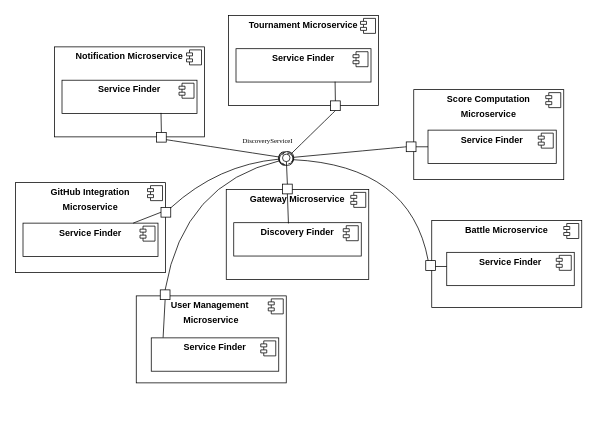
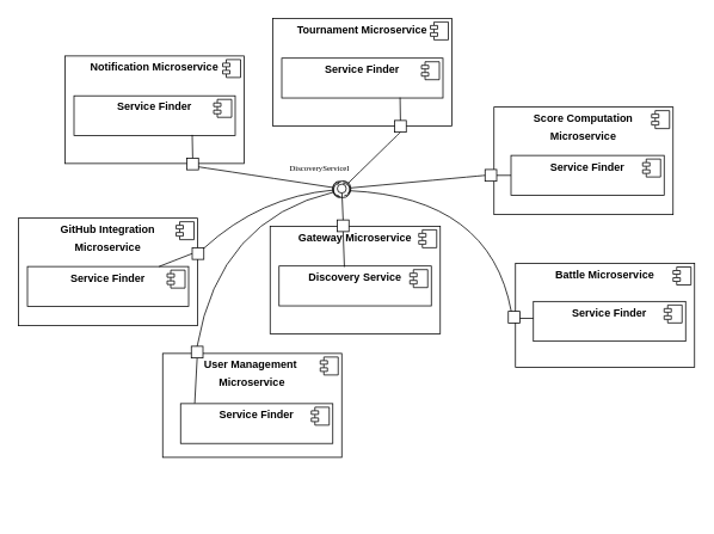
  <mxCell id="0" />
  <mxCell id="1" parent="0" />
  <mxCell id="2" value="" style="group" parent="1" vertex="1" connectable="0"><mxGeometry x="301" y="252" width="190" height="120" as="geometry" /></mxCell>
  <mxCell id="3" value="&lt;p style=&quot;margin:0px;margin-top:6px;text-align:center;&quot;&gt;&lt;b&gt;Gateway Microservice&lt;/b&gt;&lt;/p&gt;&lt;p style=&quot;margin:0px;margin-top:6px;text-align:center;&quot;&gt;&lt;b&gt;&lt;br&gt;&lt;/b&gt;&lt;/p&gt;" style="align=left;overflow=fill;html=1;dropTarget=0;whiteSpace=wrap;" parent="2" vertex="1"><mxGeometry width="190" height="120" as="geometry" /></mxCell>
  <mxCell id="4" value="" style="shape=component;jettyWidth=8;jettyHeight=4;" parent="3" vertex="1"><mxGeometry x="1" width="20" height="20" relative="1" as="geometry"><mxPoint x="-24" y="4" as="offset" /></mxGeometry></mxCell>
- <mxCell id="5" value="&lt;p style=&quot;margin:0px;margin-top:6px;text-align:center;&quot;&gt;&lt;b&gt;Discovery Finder&lt;/b&gt;&lt;/p&gt;" style="align=left;overflow=fill;html=1;dropTarget=0;whiteSpace=wrap;" parent="2" vertex="1"><mxGeometry x="10" y="44.444" width="170" height="44.444" as="geometry" /></mxCell>
+ <mxCell id="5" value="&lt;p style=&quot;margin:0px;margin-top:6px;text-align:center;&quot;&gt;&lt;b&gt;Discovery Service&lt;/b&gt;&lt;/p&gt;" style="align=left;overflow=fill;html=1;dropTarget=0;whiteSpace=wrap;" parent="2" vertex="1"><mxGeometry x="10" y="44.444" width="170" height="44.444" as="geometry" /></mxCell>
  <mxCell id="6" value="" style="shape=component;jettyWidth=8;jettyHeight=4;" parent="5" vertex="1"><mxGeometry x="1" width="20" height="20" relative="1" as="geometry"><mxPoint x="-24" y="4" as="offset" /></mxGeometry></mxCell>
  <mxCell id="7" value="" style="group" parent="1" vertex="1" connectable="0"><mxGeometry x="72" y="62" width="200" height="127" as="geometry" /></mxCell>
  <mxCell id="8" value="&lt;p style=&quot;margin:0px;margin-top:6px;text-align:center;&quot;&gt;&lt;b&gt;Notification Microservice&lt;/b&gt;&lt;/p&gt;" style="align=left;overflow=fill;html=1;dropTarget=0;whiteSpace=wrap;" parent="7" vertex="1"><mxGeometry width="200" height="120" as="geometry" /></mxCell>
  <mxCell id="9" value="" style="shape=component;jettyWidth=8;jettyHeight=4;" parent="8" vertex="1"><mxGeometry x="1" width="20" height="20" relative="1" as="geometry"><mxPoint x="-24" y="4" as="offset" /></mxGeometry></mxCell>
  <mxCell id="10" value="&lt;p style=&quot;margin:0px;margin-top:6px;text-align:center;&quot;&gt;&lt;b&gt;Service Finder&lt;/b&gt;&lt;/p&gt;" style="align=left;overflow=fill;html=1;dropTarget=0;whiteSpace=wrap;" parent="7" vertex="1"><mxGeometry x="10" y="44.44" width="180" height="44.44" as="geometry" /></mxCell>
  <mxCell id="11" value="" style="shape=component;jettyWidth=8;jettyHeight=4;" parent="10" vertex="1"><mxGeometry x="1" width="20" height="20" relative="1" as="geometry"><mxPoint x="-24" y="4" as="offset" /></mxGeometry></mxCell>
  <mxCell id="12" value="" style="whiteSpace=wrap;html=1;aspect=fixed;" parent="7" vertex="1"><mxGeometry x="136" y="114" width="13" height="13" as="geometry" /></mxCell>
  <mxCell id="13" value="" style="endArrow=none;html=1;rounded=0;exitX=0.5;exitY=0;exitDx=0;exitDy=0;" parent="1" source="12" edge="1"><mxGeometry width="50" height="50" relative="1" as="geometry"><mxPoint x="214" y="155" as="sourcePoint" /><mxPoint x="214" y="150" as="targetPoint" /></mxGeometry></mxCell>
  <mxCell id="14" value="" style="whiteSpace=wrap;html=1;aspect=fixed;" parent="1" vertex="1"><mxGeometry x="376" y="245" width="13" height="13" as="geometry" /></mxCell>
  <mxCell id="15" value="" style="endArrow=none;html=1;rounded=0;entryX=0.5;entryY=1;entryDx=0;entryDy=0;exitX=0.429;exitY=0.021;exitDx=0;exitDy=0;exitPerimeter=0;" parent="1" source="5" target="14" edge="1"><mxGeometry width="50" height="50" relative="1" as="geometry"><mxPoint x="393" y="296" as="sourcePoint" /><mxPoint x="417.5" y="264" as="targetPoint" /></mxGeometry></mxCell>
  <mxCell id="16" value="" style="group" parent="1" vertex="1" connectable="0"><mxGeometry x="304" y="20" width="200" height="127" as="geometry" /></mxCell>
  <mxCell id="17" value="&lt;p style=&quot;margin:0px;margin-top:6px;text-align:center;&quot;&gt;&lt;b&gt;Tournament Microservice&lt;/b&gt;&lt;/p&gt;" style="align=left;overflow=fill;html=1;dropTarget=0;whiteSpace=wrap;" parent="16" vertex="1"><mxGeometry width="200" height="120" as="geometry" /></mxCell>
  <mxCell id="18" value="" style="shape=component;jettyWidth=8;jettyHeight=4;" parent="17" vertex="1"><mxGeometry x="1" width="20" height="20" relative="1" as="geometry"><mxPoint x="-24" y="4" as="offset" /></mxGeometry></mxCell>
  <mxCell id="19" value="&lt;p style=&quot;margin:0px;margin-top:6px;text-align:center;&quot;&gt;&lt;b style=&quot;border-color: var(--border-color);&quot;&gt;Service Finder&lt;/b&gt;&lt;br&gt;&lt;/p&gt;" style="align=left;overflow=fill;html=1;dropTarget=0;whiteSpace=wrap;" parent="16" vertex="1"><mxGeometry x="10" y="44.44" width="180" height="44.44" as="geometry" /></mxCell>
  <mxCell id="20" value="" style="shape=component;jettyWidth=8;jettyHeight=4;" parent="19" vertex="1"><mxGeometry x="1" width="20" height="20" relative="1" as="geometry"><mxPoint x="-24" y="4" as="offset" /></mxGeometry></mxCell>
  <mxCell id="21" value="" style="whiteSpace=wrap;html=1;aspect=fixed;" parent="16" vertex="1"><mxGeometry x="136" y="114" width="13" height="13" as="geometry" /></mxCell>
  <mxCell id="22" value="" style="endArrow=none;html=1;rounded=0;exitX=0.5;exitY=0;exitDx=0;exitDy=0;entryX=0.734;entryY=0.989;entryDx=0;entryDy=0;entryPerimeter=0;" parent="16" source="21" target="19" edge="1"><mxGeometry width="50" height="50" relative="1" as="geometry"><mxPoint x="340" y="119" as="sourcePoint" /><mxPoint x="340" y="114" as="targetPoint" /></mxGeometry></mxCell>
  <mxCell id="23" value="" style="ellipse;whiteSpace=wrap;html=1;align=center;aspect=fixed;fillColor=none;strokeColor=none;resizable=0;perimeter=centerPerimeter;rotatable=0;allowArrows=0;points=[];outlineConnect=1;" parent="1" vertex="1"><mxGeometry x="557" y="195" width="10" height="10" as="geometry" /></mxCell>
  <mxCell id="24" value="" style="group" parent="1" vertex="1" connectable="0"><mxGeometry x="575" y="291.5" width="200" height="127" as="geometry" /></mxCell>
  <mxCell id="25" value="&lt;p style=&quot;margin:0px;margin-top:6px;text-align:center;&quot;&gt;&lt;b&gt;Battle Microservice&lt;/b&gt;&lt;/p&gt;" style="align=left;overflow=fill;html=1;dropTarget=0;whiteSpace=wrap;" parent="24" vertex="1"><mxGeometry y="2" width="200" height="116" as="geometry" /></mxCell>
  <mxCell id="26" value="" style="shape=component;jettyWidth=8;jettyHeight=4;" parent="25" vertex="1"><mxGeometry x="1" width="20" height="20" relative="1" as="geometry"><mxPoint x="-24" y="4" as="offset" /></mxGeometry></mxCell>
  <mxCell id="27" value="&lt;p style=&quot;margin:0px;margin-top:6px;text-align:center;&quot;&gt;&lt;b style=&quot;border-color: var(--border-color);&quot;&gt;Service Finder&lt;/b&gt;&lt;br&gt;&lt;/p&gt;" style="align=left;overflow=fill;html=1;dropTarget=0;whiteSpace=wrap;" parent="24" vertex="1"><mxGeometry x="20" y="44.44" width="170" height="44.44" as="geometry" /></mxCell>
  <mxCell id="28" value="" style="shape=component;jettyWidth=8;jettyHeight=4;" parent="27" vertex="1"><mxGeometry x="1" width="20" height="20" relative="1" as="geometry"><mxPoint x="-24" y="4" as="offset" /></mxGeometry></mxCell>
  <mxCell id="29" value="" style="endArrow=none;html=1;rounded=0;entryX=0;entryY=0.5;entryDx=0;entryDy=0;exitX=1;exitY=0.5;exitDx=0;exitDy=0;" parent="24" edge="1"><mxGeometry width="50" height="50" relative="1" as="geometry"><mxPoint x="4" y="63.33" as="sourcePoint" /><mxPoint x="20" y="63.33" as="targetPoint" /></mxGeometry></mxCell>
  <mxCell id="30" value="" style="ellipse;whiteSpace=wrap;html=1;align=center;aspect=fixed;fillColor=none;strokeColor=none;resizable=0;perimeter=centerPerimeter;rotatable=0;allowArrows=0;points=[];outlineConnect=1;" parent="1" vertex="1"><mxGeometry x="230" y="382" width="10" height="10" as="geometry" /></mxCell>
  <mxCell id="31" value="" style="group" parent="1" vertex="1" connectable="0"><mxGeometry x="551" y="119" width="200" height="127" as="geometry" /></mxCell>
  <mxCell id="32" value="&lt;p style=&quot;margin:0px;margin-top:6px;text-align:center;&quot;&gt;&lt;b&gt;Score Computation&lt;/b&gt;&lt;/p&gt;&lt;p style=&quot;margin:0px;margin-top:6px;text-align:center;&quot;&gt;&lt;b&gt;Microservice&lt;/b&gt;&lt;/p&gt;" style="align=left;overflow=fill;html=1;dropTarget=0;whiteSpace=wrap;" parent="31" vertex="1"><mxGeometry width="200" height="120" as="geometry" /></mxCell>
  <mxCell id="33" value="" style="shape=component;jettyWidth=8;jettyHeight=4;" parent="32" vertex="1"><mxGeometry x="1" width="20" height="20" relative="1" as="geometry"><mxPoint x="-24" y="4" as="offset" /></mxGeometry></mxCell>
  <mxCell id="34" value="&lt;p style=&quot;margin:0px;margin-top:6px;text-align:center;&quot;&gt;&lt;b style=&quot;border-color: var(--border-color);&quot;&gt;Service Finder&lt;/b&gt;&lt;br&gt;&lt;/p&gt;" style="align=left;overflow=fill;html=1;dropTarget=0;whiteSpace=wrap;" parent="31" vertex="1"><mxGeometry x="19" y="54" width="171" height="44.44" as="geometry" /></mxCell>
  <mxCell id="35" value="" style="shape=component;jettyWidth=8;jettyHeight=4;" parent="34" vertex="1"><mxGeometry x="1" width="20" height="20" relative="1" as="geometry"><mxPoint x="-24" y="4" as="offset" /></mxGeometry></mxCell>
  <mxCell id="36" value="" style="ellipse;whiteSpace=wrap;html=1;align=center;aspect=fixed;fillColor=none;strokeColor=none;resizable=0;perimeter=centerPerimeter;rotatable=0;allowArrows=0;points=[];outlineConnect=1;" parent="1" vertex="1"><mxGeometry x="469" y="534" width="10" height="10" as="geometry" /></mxCell>
  <mxCell id="37" value="" style="ellipse;whiteSpace=wrap;html=1;align=center;aspect=fixed;fillColor=none;strokeColor=none;resizable=0;perimeter=centerPerimeter;rotatable=0;allowArrows=0;points=[];outlineConnect=1;" parent="1" vertex="1"><mxGeometry x="266" y="317" width="10" height="10" as="geometry" /></mxCell>
  <mxCell id="38" value="" style="ellipse;whiteSpace=wrap;html=1;align=center;aspect=fixed;fillColor=none;strokeColor=none;resizable=0;perimeter=centerPerimeter;rotatable=0;allowArrows=0;points=[];outlineConnect=1;" parent="1" vertex="1"><mxGeometry x="487" y="254" width="10" height="10" as="geometry" /></mxCell>
  <mxCell id="39" value="" style="group" parent="1" vertex="1" connectable="0"><mxGeometry x="20" y="243" width="207" height="127" as="geometry" /></mxCell>
  <mxCell id="40" value="&lt;p style=&quot;margin:0px;margin-top:6px;text-align:center;&quot;&gt;&lt;b&gt;GitHub Integration&lt;/b&gt;&lt;/p&gt;&lt;p style=&quot;margin:0px;margin-top:6px;text-align:center;&quot;&gt;&lt;b&gt;Microservice&lt;/b&gt;&lt;/p&gt;" style="align=left;overflow=fill;html=1;dropTarget=0;whiteSpace=wrap;" parent="39" vertex="1"><mxGeometry width="200" height="120" as="geometry" /></mxCell>
  <mxCell id="41" value="" style="shape=component;jettyWidth=8;jettyHeight=4;" parent="40" vertex="1"><mxGeometry x="1" width="20" height="20" relative="1" as="geometry"><mxPoint x="-24" y="4" as="offset" /></mxGeometry></mxCell>
  <mxCell id="42" value="&lt;p style=&quot;margin:0px;margin-top:6px;text-align:center;&quot;&gt;&lt;b&gt;Service Finder&lt;/b&gt;&lt;/p&gt;" style="align=left;overflow=fill;html=1;dropTarget=0;whiteSpace=wrap;" parent="39" vertex="1"><mxGeometry x="10" y="54" width="180" height="44.44" as="geometry" /></mxCell>
  <mxCell id="43" value="" style="shape=component;jettyWidth=8;jettyHeight=4;" parent="42" vertex="1"><mxGeometry x="1" width="20" height="20" relative="1" as="geometry"><mxPoint x="-24" y="4" as="offset" /></mxGeometry></mxCell>
  <mxCell id="44" value="" style="whiteSpace=wrap;html=1;aspect=fixed;" parent="39" vertex="1"><mxGeometry x="194" y="33" width="13" height="13" as="geometry" /></mxCell>
  <mxCell id="45" value="" style="endArrow=none;html=1;rounded=0;entryX=0;entryY=0.5;entryDx=0;entryDy=0;" parent="39" source="42" target="44" edge="1"><mxGeometry width="50" height="50" relative="1" as="geometry"><mxPoint x="221" y="35" as="sourcePoint" /><mxPoint x="220" y="9" as="targetPoint" /></mxGeometry></mxCell>
  <mxCell id="46" value="" style="ellipse;whiteSpace=wrap;html=1;align=center;aspect=fixed;fillColor=none;strokeColor=none;resizable=0;perimeter=centerPerimeter;rotatable=0;allowArrows=0;points=[];outlineConnect=1;" parent="1" vertex="1"><mxGeometry x="175" y="189" width="10" height="10" as="geometry" /></mxCell>
  <mxCell id="47" value="" style="ellipse;whiteSpace=wrap;html=1;align=center;aspect=fixed;fillColor=none;strokeColor=none;resizable=0;perimeter=centerPerimeter;rotatable=0;allowArrows=0;points=[];outlineConnect=1;" parent="1" vertex="1"><mxGeometry x="327" y="162" width="10" height="10" as="geometry" /></mxCell>
  <mxCell id="48" value="" style="ellipse;whiteSpace=wrap;html=1;align=center;aspect=fixed;fillColor=none;strokeColor=none;resizable=0;perimeter=centerPerimeter;rotatable=0;allowArrows=0;points=[];outlineConnect=1;" parent="1" vertex="1"><mxGeometry x="467" y="289" width="10" height="10" as="geometry" /></mxCell>
  <mxCell id="49" value="" style="ellipse;whiteSpace=wrap;html=1;align=center;aspect=fixed;fillColor=none;strokeColor=none;resizable=0;perimeter=centerPerimeter;rotatable=0;allowArrows=0;points=[];outlineConnect=1;" parent="1" vertex="1"><mxGeometry x="267" y="233" width="10" height="10" as="geometry" /></mxCell>
  <mxCell id="50" value="" style="ellipse;whiteSpace=wrap;html=1;align=center;aspect=fixed;fillColor=none;strokeColor=none;resizable=0;perimeter=centerPerimeter;rotatable=0;allowArrows=0;points=[];outlineConnect=1;" parent="1" vertex="1"><mxGeometry x="396" y="350" width="10" height="10" as="geometry" /></mxCell>
  <mxCell id="51" value="" style="ellipse;whiteSpace=wrap;html=1;align=center;aspect=fixed;fillColor=none;strokeColor=none;resizable=0;perimeter=centerPerimeter;rotatable=0;allowArrows=0;points=[];outlineConnect=1;" parent="1" vertex="1"><mxGeometry x="376" y="224" width="10" height="10" as="geometry" /></mxCell>
  <mxCell id="52" value="" style="ellipse;whiteSpace=wrap;html=1;align=center;aspect=fixed;fillColor=none;strokeColor=none;resizable=0;perimeter=centerPerimeter;rotatable=0;allowArrows=0;points=[];outlineConnect=1;" parent="1" vertex="1"><mxGeometry x="376" y="224" width="10" height="10" as="geometry" /></mxCell>
  <mxCell id="53" value="" style="ellipse;whiteSpace=wrap;html=1;align=center;aspect=fixed;fillColor=none;strokeColor=none;resizable=0;perimeter=centerPerimeter;rotatable=0;allowArrows=0;points=[];outlineConnect=1;" parent="1" vertex="1"><mxGeometry x="411" y="255" width="10" height="10" as="geometry" /></mxCell>
  <mxCell id="54" value="" style="ellipse;whiteSpace=wrap;html=1;align=center;aspect=fixed;fillColor=none;strokeColor=none;resizable=0;perimeter=centerPerimeter;rotatable=0;allowArrows=0;points=[];outlineConnect=1;" parent="1" vertex="1"><mxGeometry x="500" y="564" width="10" height="10" as="geometry" /></mxCell>
  <mxCell id="55" value="" style="ellipse;whiteSpace=wrap;html=1;align=center;aspect=fixed;fillColor=none;strokeColor=none;resizable=0;perimeter=centerPerimeter;rotatable=0;allowArrows=0;points=[];outlineConnect=1;" parent="1" vertex="1"><mxGeometry x="201" y="347" width="10" height="10" as="geometry" /></mxCell>
  <mxCell id="56" value="" style="ellipse;whiteSpace=wrap;html=1;align=center;aspect=fixed;fillColor=none;strokeColor=none;resizable=0;perimeter=centerPerimeter;rotatable=0;allowArrows=0;points=[];outlineConnect=1;" parent="1" vertex="1"><mxGeometry x="286" y="245" width="10" height="10" as="geometry" /></mxCell>
  <mxCell id="57" value="" style="ellipse;whiteSpace=wrap;html=1;align=center;aspect=fixed;fillColor=none;strokeColor=none;resizable=0;perimeter=centerPerimeter;rotatable=0;allowArrows=0;points=[];outlineConnect=1;" parent="1" vertex="1"><mxGeometry x="382" y="314" width="10" height="10" as="geometry" /></mxCell>
  <mxCell id="58" value="" style="rounded=0;orthogonalLoop=1;jettySize=auto;html=1;endArrow=oval;endFill=0;sketch=0;sourcePerimeterSpacing=0;targetPerimeterSpacing=0;endSize=10;exitX=0.5;exitY=0;exitDx=0;exitDy=0;" parent="1" source="14" edge="1"><mxGeometry relative="1" as="geometry"><mxPoint x="360" y="303" as="sourcePoint" /><mxPoint x="381" y="210" as="targetPoint" /></mxGeometry></mxCell>
  <mxCell id="59" value="" style="ellipse;whiteSpace=wrap;html=1;align=center;aspect=fixed;fillColor=none;strokeColor=none;resizable=0;perimeter=centerPerimeter;rotatable=0;allowArrows=0;points=[];outlineConnect=1;" parent="1" vertex="1"><mxGeometry x="375" y="298" width="10" height="10" as="geometry" /></mxCell>
  <mxCell id="60" value="" style="rounded=0;orthogonalLoop=1;jettySize=auto;html=1;endArrow=halfCircle;endFill=0;endSize=6;strokeWidth=1;sketch=0;fontSize=12;curved=1;exitX=0.5;exitY=1;exitDx=0;exitDy=0;" parent="1" source="21" edge="1"><mxGeometry relative="1" as="geometry"><mxPoint x="373" y="289" as="sourcePoint" /><mxPoint x="382" y="210" as="targetPoint" /></mxGeometry></mxCell>
  <mxCell id="61" value="" style="ellipse;whiteSpace=wrap;html=1;align=center;aspect=fixed;fillColor=none;strokeColor=none;resizable=0;perimeter=centerPerimeter;rotatable=0;allowArrows=0;points=[];outlineConnect=1;" parent="1" vertex="1"><mxGeometry x="348" y="284" width="10" height="10" as="geometry" /></mxCell>
  <mxCell id="62" value="" style="rounded=0;orthogonalLoop=1;jettySize=auto;html=1;endArrow=halfCircle;endFill=0;endSize=6;strokeWidth=1;sketch=0;fontSize=12;curved=1;exitX=1;exitY=0.75;exitDx=0;exitDy=0;" parent="1" source="12" edge="1"><mxGeometry relative="1" as="geometry"><mxPoint x="430" y="270" as="sourcePoint" /><mxPoint x="379" y="210" as="targetPoint" /></mxGeometry></mxCell>
  <mxCell id="63" value="" style="ellipse;whiteSpace=wrap;html=1;align=center;aspect=fixed;fillColor=none;strokeColor=none;resizable=0;perimeter=centerPerimeter;rotatable=0;allowArrows=0;points=[];outlineConnect=1;" parent="1" vertex="1"><mxGeometry x="405" y="265" width="10" height="10" as="geometry" /></mxCell>
  <mxCell id="64" value="" style="whiteSpace=wrap;html=1;aspect=fixed;" parent="1" vertex="1"><mxGeometry x="541" y="188.72" width="13" height="13" as="geometry" /></mxCell>
  <mxCell id="65" value="" style="endArrow=none;html=1;rounded=0;entryX=0;entryY=0.5;entryDx=0;entryDy=0;exitX=1;exitY=0.5;exitDx=0;exitDy=0;" parent="1" source="64" target="34" edge="1"><mxGeometry width="50" height="50" relative="1" as="geometry"><mxPoint x="718" y="126" as="sourcePoint" /><mxPoint x="690" y="213" as="targetPoint" /></mxGeometry></mxCell>
  <mxCell id="66" value="" style="rounded=0;orthogonalLoop=1;jettySize=auto;html=1;endArrow=halfCircle;endFill=0;endSize=6;strokeWidth=1;sketch=0;fontSize=12;curved=1;exitX=0;exitY=0.5;exitDx=0;exitDy=0;" parent="1" source="64" edge="1"><mxGeometry relative="1" as="geometry"><mxPoint x="550" y="237" as="sourcePoint" /><mxPoint x="383" y="210" as="targetPoint" /></mxGeometry></mxCell>
  <mxCell id="67" value="" style="ellipse;whiteSpace=wrap;html=1;align=center;aspect=fixed;fillColor=none;strokeColor=none;resizable=0;perimeter=centerPerimeter;rotatable=0;allowArrows=0;points=[];outlineConnect=1;" parent="1" vertex="1"><mxGeometry x="525" y="232" width="10" height="10" as="geometry" /></mxCell>
  <mxCell id="68" value="" style="whiteSpace=wrap;html=1;aspect=fixed;" parent="1" vertex="1"><mxGeometry x="567" y="347" width="13" height="13" as="geometry" /></mxCell>
  <mxCell id="69" value="" style="rounded=0;orthogonalLoop=1;jettySize=auto;html=1;endArrow=halfCircle;endFill=0;endSize=6;strokeWidth=1;sketch=0;fontSize=12;curved=1;exitX=0.25;exitY=0;exitDx=0;exitDy=0;" parent="1" source="68" edge="1"><mxGeometry relative="1" as="geometry"><mxPoint x="550" y="293" as="sourcePoint" /><mxPoint x="382" y="212" as="targetPoint" /><Array as="points"><mxPoint x="547" y="220" /></Array></mxGeometry></mxCell>
  <mxCell id="70" value="" style="ellipse;whiteSpace=wrap;html=1;align=center;aspect=fixed;fillColor=none;strokeColor=none;resizable=0;perimeter=centerPerimeter;rotatable=0;allowArrows=0;points=[];outlineConnect=1;" parent="1" vertex="1"><mxGeometry x="525" y="288" width="10" height="10" as="geometry" /></mxCell>
  <mxCell id="71" value="" style="rounded=0;orthogonalLoop=1;jettySize=auto;html=1;endArrow=halfCircle;endFill=0;endSize=6;strokeWidth=1;sketch=0;fontSize=12;curved=1;" parent="1" source="44" edge="1"><mxGeometry relative="1" as="geometry"><mxPoint x="289" y="229" as="sourcePoint" /><mxPoint x="379" y="211" as="targetPoint" /><Array as="points"><mxPoint x="290" y="219" /></Array></mxGeometry></mxCell>
  <mxCell id="72" value="" style="ellipse;whiteSpace=wrap;html=1;align=center;aspect=fixed;fillColor=none;strokeColor=none;resizable=0;perimeter=centerPerimeter;rotatable=0;allowArrows=0;points=[];outlineConnect=1;" parent="1" vertex="1"><mxGeometry x="264" y="224" width="10" height="10" as="geometry" /></mxCell>
  <mxCell id="73" value="&lt;font style=&quot;font-size: 9px;&quot; face=&quot;Verdana&quot;&gt;DiscoveryServiceI&lt;/font&gt;" style="text;html=1;align=center;verticalAlign=middle;resizable=0;points=[];autosize=1;strokeColor=none;fillColor=none;" parent="1" vertex="1"><mxGeometry x="306" y="173" width="99" height="26" as="geometry" /></mxCell>
  <mxCell id="74" value="" style="group" vertex="1" connectable="0" parent="1"><mxGeometry x="181" y="392" width="200" height="127" as="geometry" /></mxCell>
  <mxCell id="75" value="&lt;p style=&quot;margin:0px;margin-top:6px;text-align:center;&quot;&gt;&lt;b&gt;User Management&amp;nbsp;&lt;/b&gt;&lt;/p&gt;&lt;p style=&quot;margin:0px;margin-top:6px;text-align:center;&quot;&gt;&lt;b&gt;Microservice&lt;/b&gt;&lt;/p&gt;" style="align=left;overflow=fill;html=1;dropTarget=0;whiteSpace=wrap;" vertex="1" parent="74"><mxGeometry y="2" width="200" height="116" as="geometry" /></mxCell>
  <mxCell id="76" value="" style="shape=component;jettyWidth=8;jettyHeight=4;" vertex="1" parent="75"><mxGeometry x="1" width="20" height="20" relative="1" as="geometry"><mxPoint x="-24" y="4" as="offset" /></mxGeometry></mxCell>
  <mxCell id="77" value="&lt;p style=&quot;margin:0px;margin-top:6px;text-align:center;&quot;&gt;&lt;b style=&quot;border-color: var(--border-color);&quot;&gt;Service Finder&lt;/b&gt;&lt;br&gt;&lt;/p&gt;" style="align=left;overflow=fill;html=1;dropTarget=0;whiteSpace=wrap;" vertex="1" parent="74"><mxGeometry x="20" y="58" width="170" height="44.44" as="geometry" /></mxCell>
  <mxCell id="78" value="" style="shape=component;jettyWidth=8;jettyHeight=4;" vertex="1" parent="77"><mxGeometry x="1" width="20" height="20" relative="1" as="geometry"><mxPoint x="-24" y="4" as="offset" /></mxGeometry></mxCell>
  <mxCell id="79" value="" style="endArrow=none;html=1;rounded=0;entryX=0.093;entryY=-0.008;entryDx=0;entryDy=0;exitX=1;exitY=0.5;exitDx=0;exitDy=0;entryPerimeter=0;" edge="1" parent="74" source="80" target="77"><mxGeometry width="50" height="50" relative="1" as="geometry"><mxPoint x="4" y="63.33" as="sourcePoint" /><mxPoint x="20" y="63.33" as="targetPoint" /></mxGeometry></mxCell>
  <mxCell id="80" value="" style="whiteSpace=wrap;html=1;aspect=fixed;direction=south;" vertex="1" parent="74"><mxGeometry x="32" y="-6" width="13" height="13" as="geometry" /></mxCell>
  <mxCell id="81" value="" style="rounded=0;orthogonalLoop=1;jettySize=auto;html=1;endArrow=halfCircle;endFill=0;endSize=6;strokeWidth=1;sketch=0;fontSize=12;curved=1;exitX=0;exitY=0.5;exitDx=0;exitDy=0;" edge="1" parent="1" source="80"><mxGeometry relative="1" as="geometry"><mxPoint x="294" y="344" as="sourcePoint" /><mxPoint x="380" y="212" as="targetPoint" /><Array as="points"><mxPoint x="244" y="244" /></Array></mxGeometry></mxCell>
  <mxCell id="82" value="" style="ellipse;whiteSpace=wrap;html=1;align=center;aspect=fixed;fillColor=none;strokeColor=none;resizable=0;perimeter=centerPerimeter;rotatable=0;allowArrows=0;points=[];outlineConnect=1;" vertex="1" parent="1"><mxGeometry x="269" y="339" width="10" height="10" as="geometry" /></mxCell>
